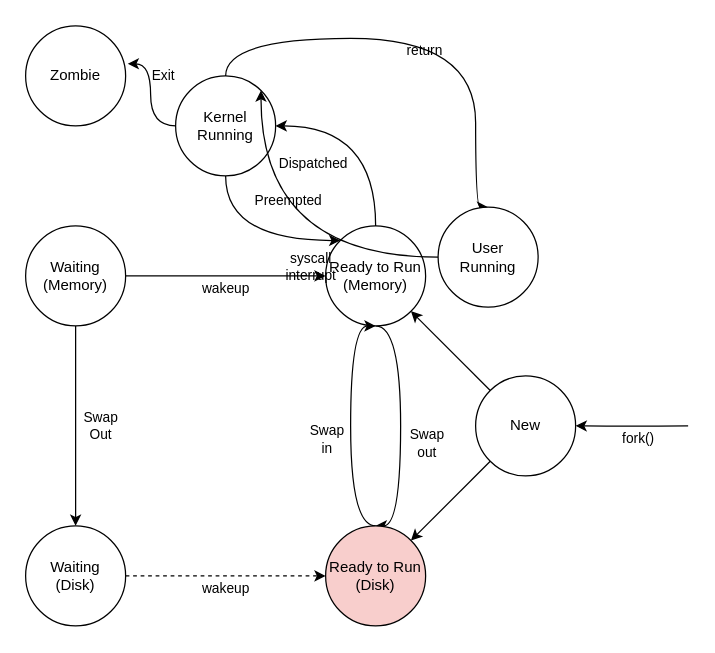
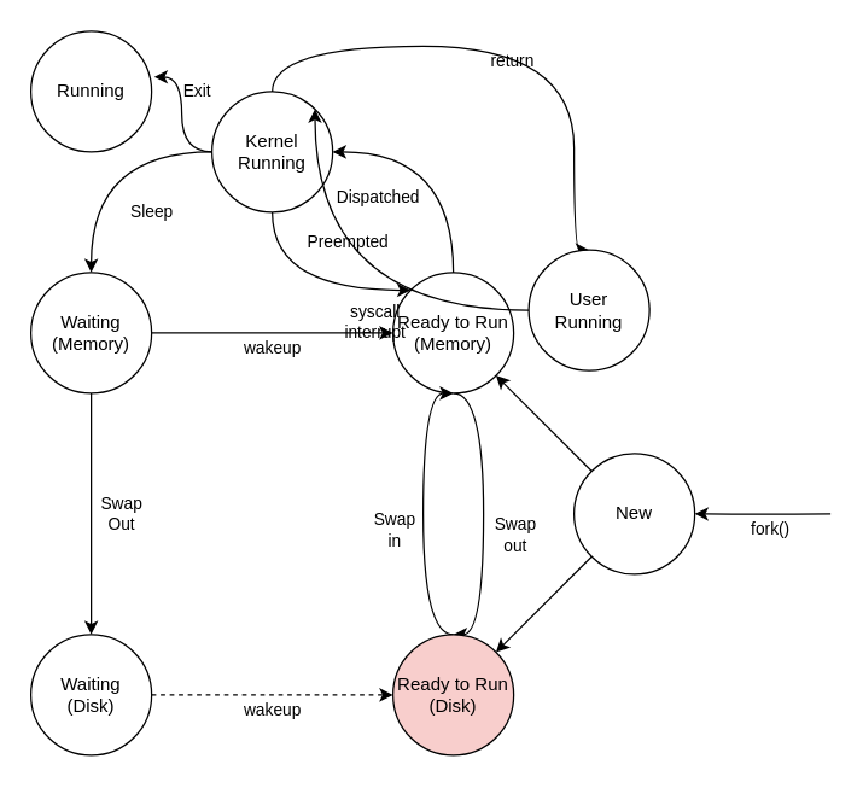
  <mxCell id="0" />
  <mxCell id="1" parent="0" />
  <mxCell id="2" value="Swap&lt;br&gt;Out" style="edgeStyle=none;html=1;entryX=0.5;entryY=0;entryDx=0;entryDy=0;labelBackgroundColor=none;" edge="1" parent="1" source="4" target="16"><mxGeometry y="20" relative="1" as="geometry"><mxPoint as="offset" /></mxGeometry></mxCell>
  <mxCell id="3" value="wakeup" style="edgeStyle=orthogonalEdgeStyle;curved=1;html=1;entryX=0;entryY=0.5;entryDx=0;entryDy=0;labelBackgroundColor=none;" edge="1" parent="1" source="4" target="11"><mxGeometry y="-10" relative="1" as="geometry"><mxPoint as="offset" /></mxGeometry></mxCell>
  <mxCell id="4" value="Waiting&lt;br&gt;(Memory)" style="ellipse;whiteSpace=wrap;html=1;aspect=fixed;" vertex="1" parent="1"><mxGeometry x="20" y="180" width="80" height="80" as="geometry" /></mxCell>
  <mxCell id="5" style="edgeStyle=none;html=1;entryX=1;entryY=0;entryDx=0;entryDy=0;" edge="1" parent="1" source="8" target="14"><mxGeometry relative="1" as="geometry" /></mxCell>
  <mxCell id="6" style="edgeStyle=none;html=1;entryX=1;entryY=1;entryDx=0;entryDy=0;" edge="1" parent="1" source="8" target="11"><mxGeometry relative="1" as="geometry" /></mxCell>
  <mxCell id="7" value="fork()" style="edgeStyle=orthogonalEdgeStyle;curved=1;html=1;labelBackgroundColor=none;" edge="1" parent="1" target="8"><mxGeometry x="-0.111" y="10" relative="1" as="geometry"><mxPoint x="550" y="340" as="sourcePoint" /><mxPoint as="offset" /></mxGeometry></mxCell>
  <mxCell id="8" value="New" style="ellipse;whiteSpace=wrap;html=1;aspect=fixed;" vertex="1" parent="1"><mxGeometry x="380" y="300" width="80" height="80" as="geometry" /></mxCell>
  <mxCell id="9" style="edgeStyle=orthogonalEdgeStyle;html=1;entryX=0.5;entryY=0;entryDx=0;entryDy=0;curved=1;exitX=0.5;exitY=1;exitDx=0;exitDy=0;" edge="1" parent="1" source="11" target="14"><mxGeometry relative="1" as="geometry"><Array as="points"><mxPoint x="320" y="260" /><mxPoint x="320" y="420" /></Array></mxGeometry></mxCell>
  <mxCell id="10" value="Swap&lt;br&gt;out" style="edgeLabel;html=1;align=center;verticalAlign=middle;resizable=0;points=[];labelBackgroundColor=none;" vertex="1" connectable="0" parent="9"><mxGeometry x="0.131" y="-2" relative="1" as="geometry"><mxPoint x="22" as="offset" /></mxGeometry></mxCell>
  <mxCell id="11" value="Ready to Run&lt;br&gt;(Memory)" style="ellipse;whiteSpace=wrap;html=1;aspect=fixed;" vertex="1" parent="1"><mxGeometry x="260" y="180" width="80" height="80" as="geometry" /></mxCell>
  <mxCell id="12" style="edgeStyle=orthogonalEdgeStyle;html=1;exitX=0.5;exitY=0;exitDx=0;exitDy=0;entryX=0.5;entryY=1;entryDx=0;entryDy=0;curved=1;" edge="1" parent="1" source="14" target="11"><mxGeometry relative="1" as="geometry"><Array as="points"><mxPoint x="280" y="420" /><mxPoint x="280" y="260" /></Array></mxGeometry></mxCell>
  <mxCell id="13" value="Swap&lt;br&gt;in" style="edgeLabel;html=1;align=center;verticalAlign=middle;resizable=0;points=[];labelBackgroundColor=none;" vertex="1" connectable="0" parent="12"><mxGeometry x="0.245" y="-2" relative="1" as="geometry"><mxPoint x="-22" y="35" as="offset" /></mxGeometry></mxCell>
  <mxCell id="14" value="Ready to Run&lt;br&gt;(Disk)" style="ellipse;whiteSpace=wrap;html=1;aspect=fixed;fillColor=#f8cecc;" vertex="1" parent="1"><mxGeometry x="260" y="420" width="80" height="80" as="geometry" /></mxCell>
  <mxCell id="15" value="wakeup" style="edgeStyle=none;html=1;entryX=0;entryY=0.5;entryDx=0;entryDy=0;labelBackgroundColor=none;dashed=1;" edge="1" parent="1" source="16" target="14"><mxGeometry y="-10" relative="1" as="geometry"><mxPoint as="offset" /></mxGeometry></mxCell>
  <mxCell id="16" value="Waiting&lt;br&gt;(Disk)" style="ellipse;whiteSpace=wrap;html=1;aspect=fixed;" vertex="1" parent="1"><mxGeometry x="20" y="420" width="80" height="80" as="geometry" /></mxCell>
+ <mxCell id="17" value="Sleep" style="edgeStyle=orthogonalEdgeStyle;curved=1;html=1;entryX=0.5;entryY=0;entryDx=0;entryDy=0;labelBackgroundColor=none;" edge="1" parent="1" source="22" target="4"><mxGeometry x="0.5" y="40" relative="1" as="geometry"><Array as="points"><mxPoint x="60" y="100" /></Array><mxPoint as="offset" /></mxGeometry></mxCell>
  <mxCell id="18" value="Dispatched" style="edgeStyle=orthogonalEdgeStyle;curved=1;html=1;exitX=0.5;exitY=0;exitDx=0;exitDy=0;entryX=1;entryY=0.5;entryDx=0;entryDy=0;labelBackgroundColor=none;" edge="1" parent="1" source="11" target="22"><mxGeometry x="0.625" y="30" relative="1" as="geometry"><mxPoint as="offset" /></mxGeometry></mxCell>
  <mxCell id="19" value="Preempted" style="edgeStyle=orthogonalEdgeStyle;curved=1;html=1;entryX=0;entryY=0;entryDx=0;entryDy=0;labelBackgroundColor=none;" edge="1" parent="1" source="22" target="11"><mxGeometry x="0.418" y="32" relative="1" as="geometry"><Array as="points"><mxPoint x="180" y="192" /></Array><mxPoint as="offset" /></mxGeometry></mxCell>
  <mxCell id="20" value="return" style="edgeStyle=orthogonalEdgeStyle;curved=1;html=1;entryX=0.5;entryY=0;entryDx=0;entryDy=0;labelBackgroundColor=none;" edge="1" parent="1" source="22" target="24"><mxGeometry y="-10" relative="1" as="geometry"><Array as="points"><mxPoint x="180" y="30" /><mxPoint x="380" y="30" /></Array><mxPoint x="1" as="offset" /></mxGeometry></mxCell>
  <mxCell id="21" value="Exit" style="edgeStyle=orthogonalEdgeStyle;curved=1;html=1;entryX=1.021;entryY=0.379;entryDx=0;entryDy=0;entryPerimeter=0;labelBackgroundColor=none;" edge="1" parent="1" source="22" target="25"><mxGeometry x="0.363" y="-10" relative="1" as="geometry"><mxPoint as="offset" /></mxGeometry></mxCell>
  <mxCell id="22" value="Kernel Running" style="ellipse;whiteSpace=wrap;html=1;aspect=fixed;" vertex="1" parent="1"><mxGeometry x="140" y="60" width="80" height="80" as="geometry" /></mxCell>
  <mxCell id="23" value="syscall&lt;br&gt;interrupt" style="edgeStyle=orthogonalEdgeStyle;curved=1;html=1;entryX=1;entryY=0;entryDx=0;entryDy=0;strokeColor=default;labelBackgroundColor=none;labelBorderColor=none;" edge="1" parent="1" source="24" target="22"><mxGeometry x="0.103" y="-20" relative="1" as="geometry"><mxPoint x="20" y="18" as="offset" /></mxGeometry></mxCell>
  <mxCell id="24" value="User&lt;br&gt;Running" style="ellipse;whiteSpace=wrap;html=1;aspect=fixed;" vertex="1" parent="1"><mxGeometry x="350" y="165" width="80" height="80" as="geometry" /></mxCell>
- <mxCell id="25" value="Zombie" style="ellipse;whiteSpace=wrap;html=1;aspect=fixed;" vertex="1" parent="1"><mxGeometry x="20" y="20" width="80" height="80" as="geometry" /></mxCell>
+ <mxCell id="25" value="Running" style="ellipse;whiteSpace=wrap;html=1;aspect=fixed;" vertex="1" parent="1"><mxGeometry x="20" y="20" width="80" height="80" as="geometry" /></mxCell>
